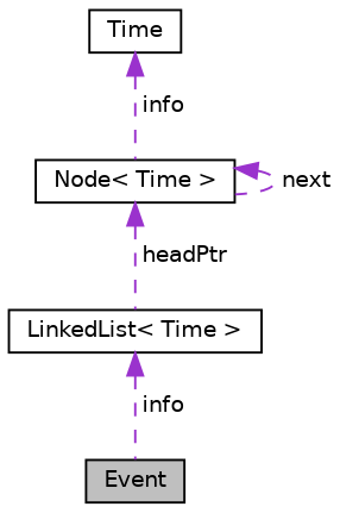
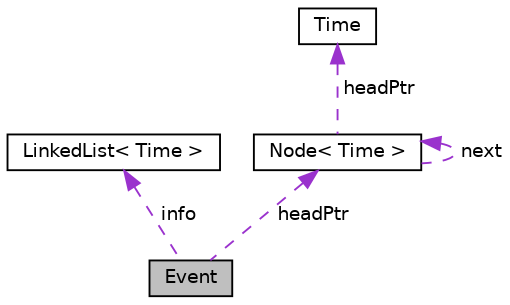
  digraph {
    node [color=black fillcolor=white fontname=Helvetica fontsize=10 shape=record style=filled]
    edge [color=darkorchid3 dir=back fontname=Helvetica fontsize=10 labelfontname=Helvetica labelfontsize=10 style=dashed]
    n1 [fillcolor=grey75 fontcolor=black height=0.2 label=Event width=0.4]
    n2 [height=0.2 label="LinkedList\< Time \>" width=0.4]
    n3 [height=0.2 label="Node\< Time \>" width=0.4]
    n4 [height=0.2 label=Time width=0.4]
    n2 -> n1 [label=" info"]
-   n3 -> n2 [label=" headPtr"]
+   n3 -> n1 [label=" headPtr"]
    n3 -> n3 [label=" next"]
-   n4 -> n3 [label=" info"]
+   n4 -> n3 [label=" headPtr"]
  }
